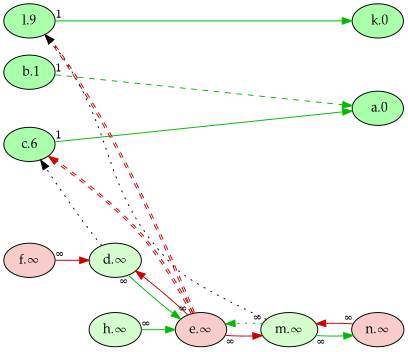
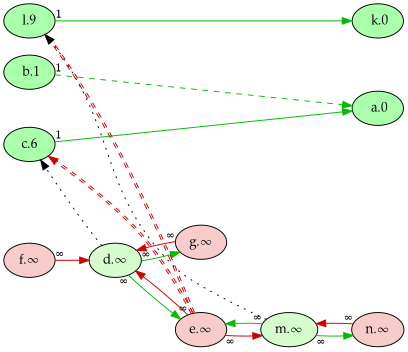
  digraph {
    rankdir=LR
    node [fillcolor="#AAFFAA" fontname=Palatino fontsize=14 style=filled]
    edge [color="#00BB00" dir=forward fontsize=12 labeldistance=1.5 style=solid taillabel="∞"]
    n1 [label=" a.0"]
    n2 [label=" k.0"]
    n3 [label="l.9"]
    n4 [label="c.6"]
    n5 [label=" b.1"]
    n6 [fillcolor="#d5fdce" label="d.∞"]
    n7 [fillcolor="#f7cccb" label="e.∞"]
+   n8 [fillcolor="#f7cccb" label="g.∞"]
    n9 [fillcolor="#d5fdce" label="m.∞"]
    n10 [fillcolor="#f7cccb" label="n.∞"]
-   n11 [fillcolor="#d5fdce" label="h.∞"]
    n12 [fillcolor="#f7cccb" label="f.∞"]
    subgraph sub_1 {
      rank=max
      n1
      n2
    }
    subgraph sub_2 {
      rank=min
      n3
      n4
      n5
    }
    n3 -> n2 [taillabel=1]
    n4 -> n1 [taillabel=1]
    n5 -> n1 [style=dashed taillabel=1]
    n6 -> n4 [color=black constraint=false style=dotted taillabel=""]
    n6 -> n7
+   n6 -> n8
    n7 -> n3 [color="#CC0000:#CC0000" constraint=false style=dashed taillabel=""]
    n7 -> n4 [color="#CC0000:#CC0000" constraint=false style=dashed taillabel=""]
    n7 -> n6 [color="#CC0000"]
    n7 -> n9 [color="#CC0000"]
+   n8 -> n6 [color="#CC0000"]
    n9 -> n3 [color=black constraint=false style=dotted taillabel=""]
-   n9 -> n7 [style=dotted]
+   n9 -> n7
    n9 -> n10
    n10 -> n9 [color="#CC0000"]
-   n11 -> n7
    n12 -> n6 [color="#CC0000"]
  }
